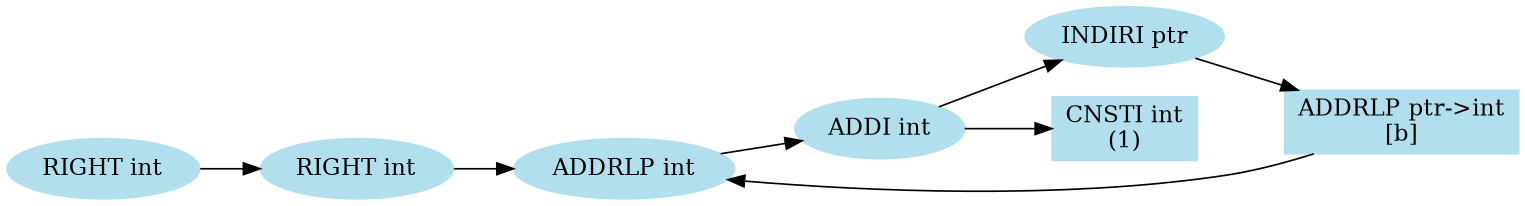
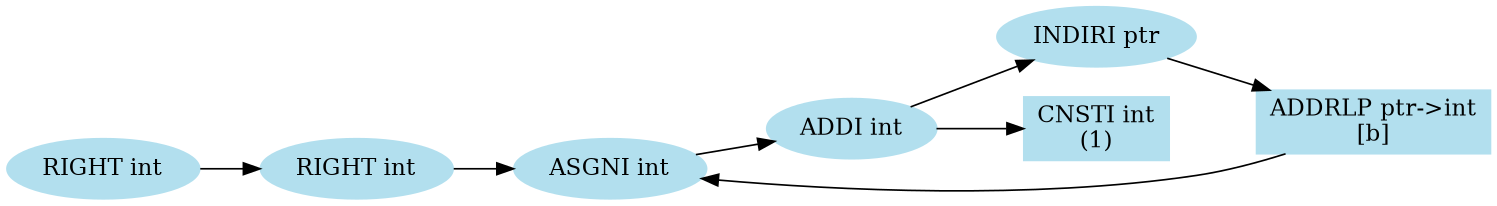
  digraph {
    rankdir=LR
    node [color=lightblue2 style=filled]
    n1 [label="RIGHT int"]
    n2 [label="RIGHT int"]
-   n3 [label="ADDRLP int"]
+   n3 [label="ASGNI int"]
    n4 [label="ADDI int"]
    n5 [label="ADDRLP ptr->int\n\[b\]" shape=box]
    n6 [label="INDIRI ptr"]
    n7 [label="CNSTI int\n\(1\)" shape=box]
    n1 -> n2
    n2 -> n3
    n3 -> n4
    n4 -> n6
    n4 -> n7
    n5 -> n3
    n6 -> n5
  }
